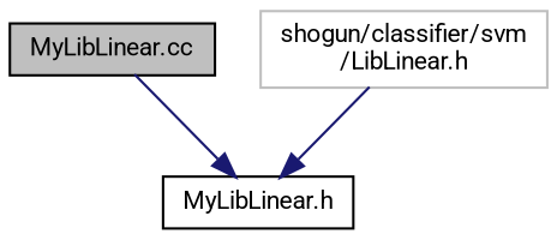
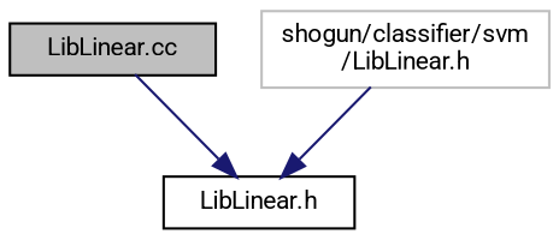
  digraph {
    fontname=Roboto
    node [color=black fillcolor=white fontname=Roboto fontsize=10 shape=record style=filled]
    edge [color=midnightblue fontname=Roboto fontsize=10 labelfontname=Helvetica labelfontsize=10 style=solid]
-   n1 [fillcolor=grey75 fontcolor=black height=0.2 label="MyLibLinear.cc" width=0.4]
-   n2 [height=0.2 label="MyLibLinear.h" width=0.4]
+   n1 [fillcolor=grey75 fontcolor=black height=0.2 label="LibLinear.cc" width=0.4]
+   n2 [height=0.2 label="LibLinear.h" width=0.4]
    n3 [color=grey75 height=0.2 label="shogun/classifier/svm\l/LibLinear.h" width=0.4]
    n1 -> n2
    n3 -> n2
  }
